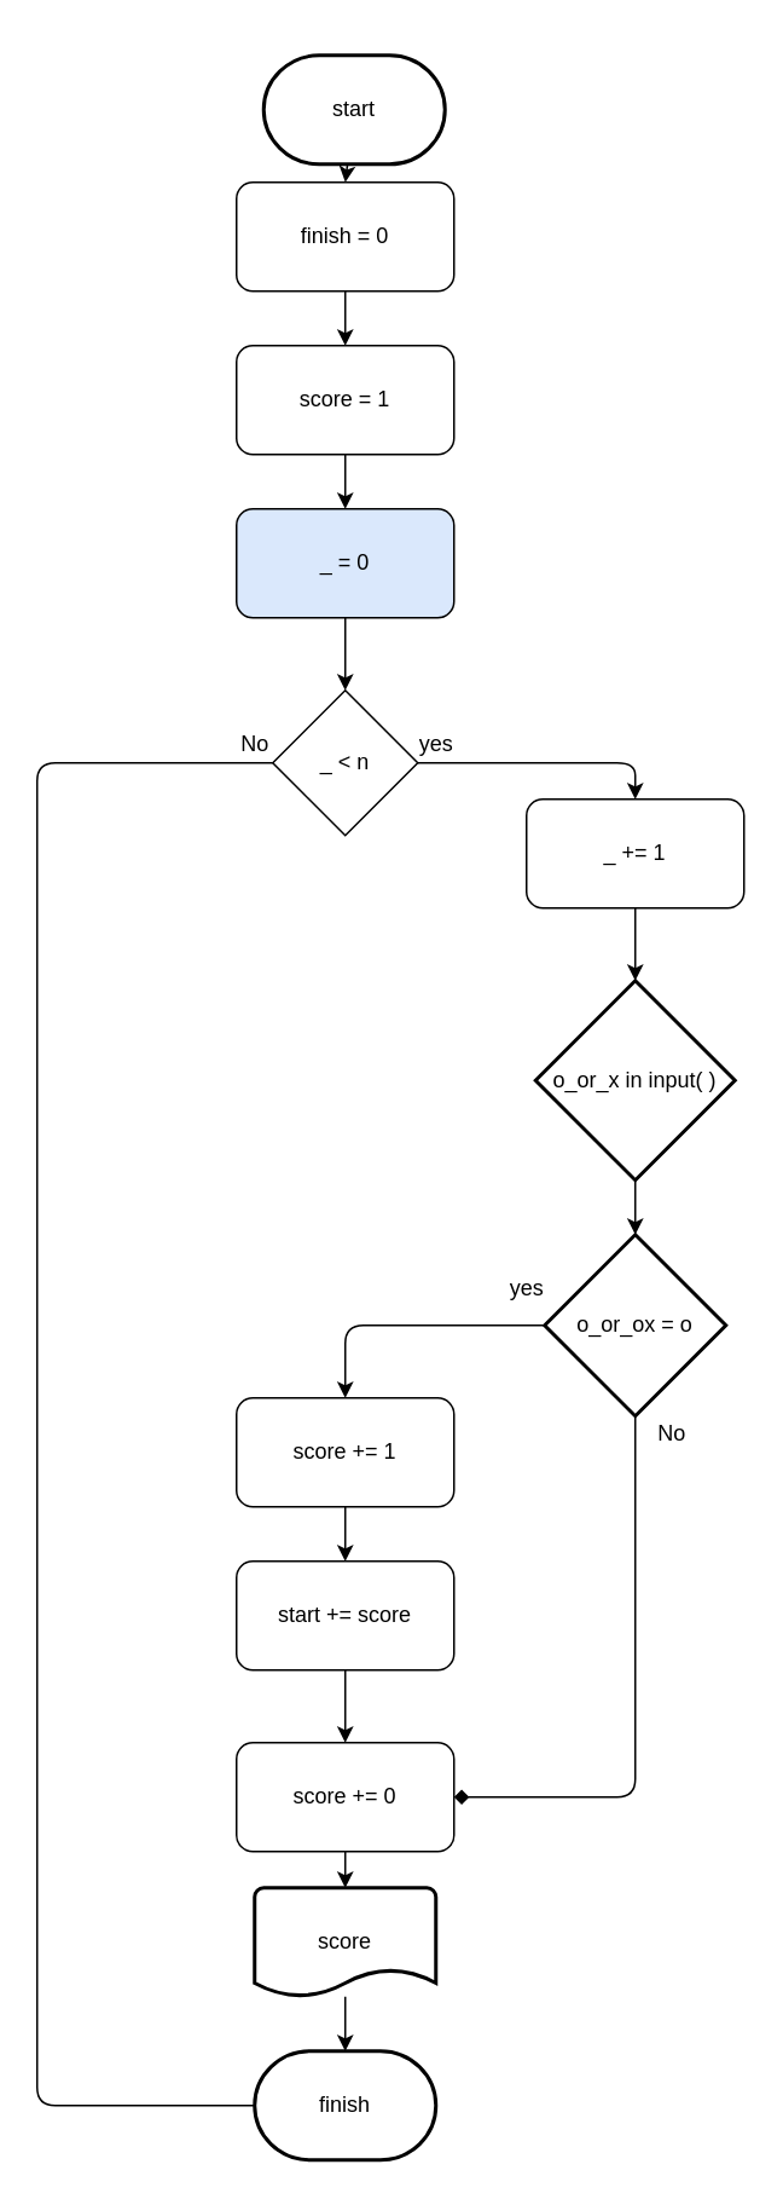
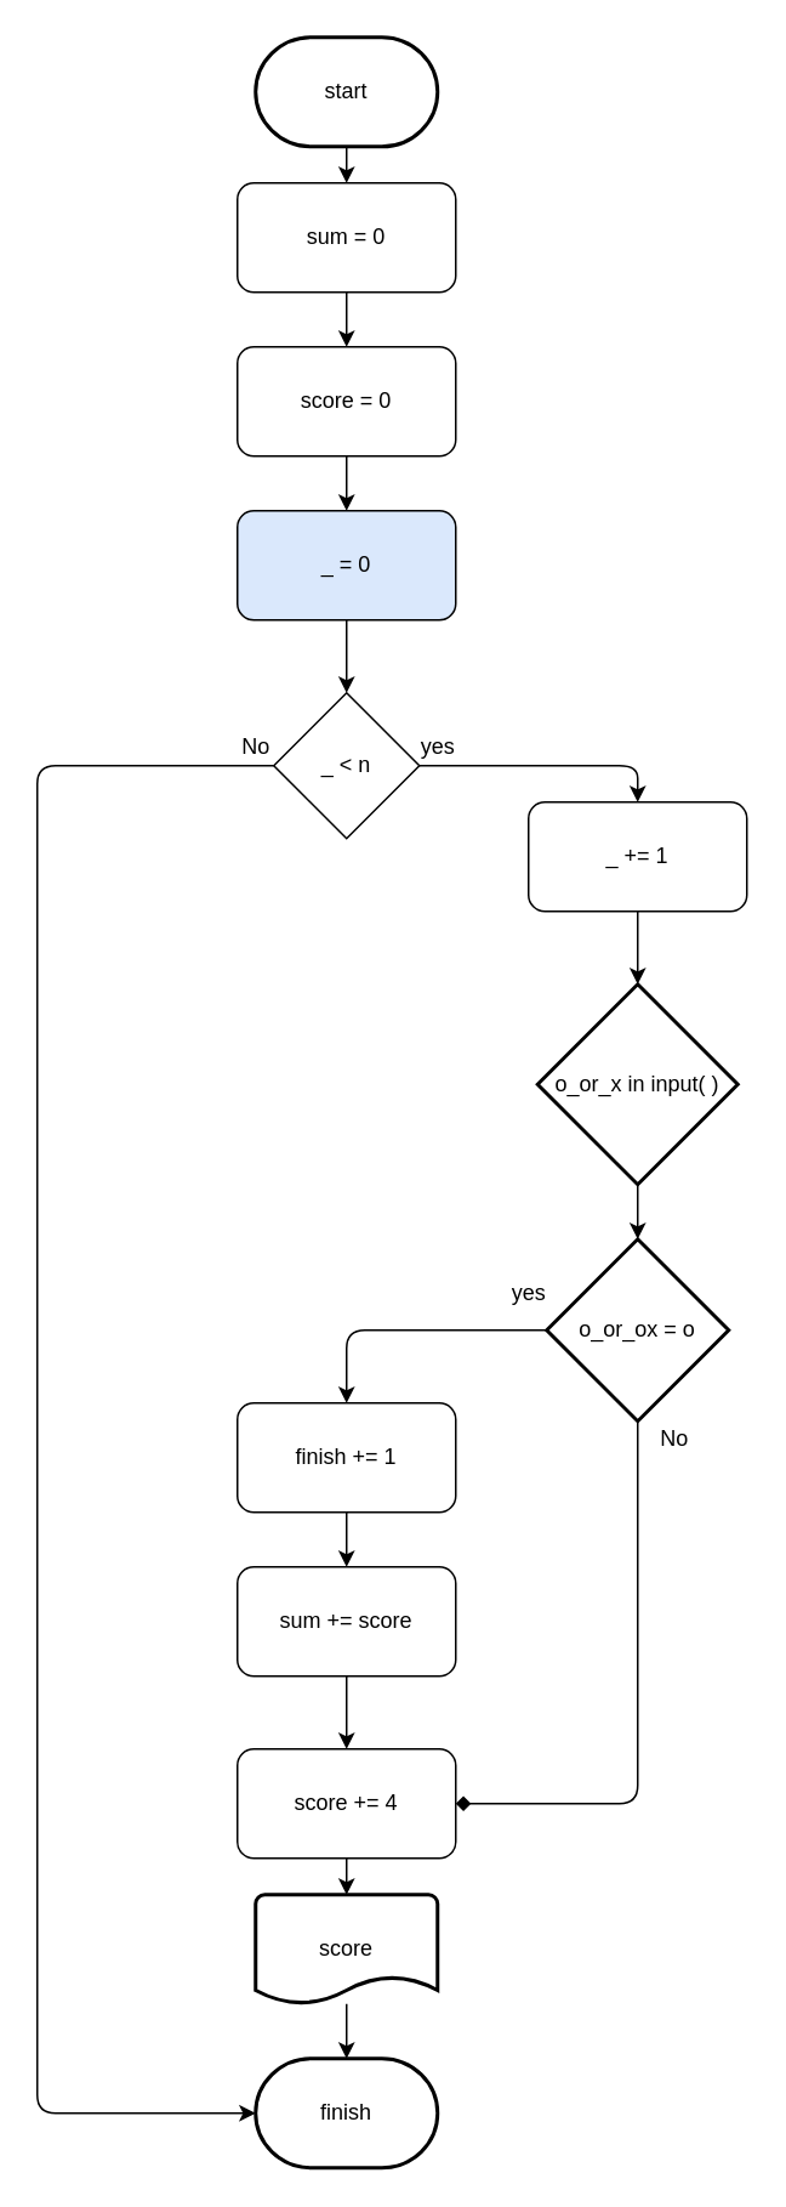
  <mxCell id="0" />
  <mxCell id="1" parent="0" />
  <mxCell id="2" style="edgeStyle=none;html=1;" edge="1" parent="1" source="3"><mxGeometry relative="1" as="geometry"><mxPoint x="190" y="100" as="targetPoint" /></mxGeometry></mxCell>
- <mxCell id="3" value="start" style="strokeWidth=2;html=1;shape=mxgraph.flowchart.terminator;whiteSpace=wrap;" vertex="1" parent="1"><mxGeometry x="145" y="30" width="100" height="60" as="geometry" /></mxCell>
+ <mxCell id="3" value="start" style="strokeWidth=2;html=1;shape=mxgraph.flowchart.terminator;whiteSpace=wrap;" vertex="1" parent="1"><mxGeometry x="140" y="20" width="100" height="60" as="geometry" /></mxCell>
  <mxCell id="4" style="edgeStyle=none;html=1;" edge="1" parent="1" source="6"><mxGeometry relative="1" as="geometry"><mxPoint x="190" y="160" as="targetPoint" /></mxGeometry></mxCell>
  <mxCell id="5" style="edgeStyle=none;html=1;" edge="1" parent="1" source="6"><mxGeometry relative="1" as="geometry"><mxPoint x="190" y="190" as="targetPoint" /></mxGeometry></mxCell>
- <mxCell id="6" value="finish = 0" style="rounded=1;whiteSpace=wrap;html=1;" vertex="1" parent="1"><mxGeometry x="130" y="100" width="120" height="60" as="geometry" /></mxCell>
+ <mxCell id="6" value="sum = 0" style="rounded=1;whiteSpace=wrap;html=1;" vertex="1" parent="1"><mxGeometry x="130" y="100" width="120" height="60" as="geometry" /></mxCell>
  <mxCell id="7" style="edgeStyle=none;html=1;" edge="1" parent="1" source="8"><mxGeometry relative="1" as="geometry"><mxPoint x="190" y="280" as="targetPoint" /></mxGeometry></mxCell>
- <mxCell id="8" value="score = 1" style="rounded=1;whiteSpace=wrap;html=1;" vertex="1" parent="1"><mxGeometry x="130" y="190" width="120" height="60" as="geometry" /></mxCell>
+ <mxCell id="8" value="score = 0" style="rounded=1;whiteSpace=wrap;html=1;" vertex="1" parent="1"><mxGeometry x="130" y="190" width="120" height="60" as="geometry" /></mxCell>
  <mxCell id="9" style="edgeStyle=none;html=1;" edge="1" parent="1" source="10"><mxGeometry relative="1" as="geometry"><mxPoint x="190" y="380" as="targetPoint" /></mxGeometry></mxCell>
  <mxCell id="10" value="_ = 0" style="rounded=1;whiteSpace=wrap;html=1;fillColor=#dae8fc;" vertex="1" parent="1"><mxGeometry x="130" y="280" width="120" height="60" as="geometry" /></mxCell>
- <mxCell id="11" style="edgeStyle=none;html=1;entryX=0;entryY=0.5;entryDx=0;entryDy=0;entryPerimeter=0;endArrow=none;" edge="1" parent="1" source="13" target="33"><mxGeometry relative="1" as="geometry"><mxPoint x="20" y="450" as="targetPoint" /><Array as="points"><mxPoint x="20" y="420" /><mxPoint x="20" y="1160" /></Array></mxGeometry></mxCell>
+ <mxCell id="11" style="edgeStyle=none;html=1;entryX=0;entryY=0.5;entryDx=0;entryDy=0;entryPerimeter=0;" edge="1" parent="1" source="13" target="33"><mxGeometry relative="1" as="geometry"><mxPoint x="20" y="450" as="targetPoint" /><Array as="points"><mxPoint x="20" y="420" /><mxPoint x="20" y="1160" /></Array></mxGeometry></mxCell>
  <mxCell id="12" style="edgeStyle=none;html=1;" edge="1" parent="1" source="13"><mxGeometry relative="1" as="geometry"><mxPoint x="350" y="440" as="targetPoint" /><Array as="points"><mxPoint x="350" y="420" /></Array></mxGeometry></mxCell>
  <mxCell id="13" value="_ &amp;lt; n" style="rhombus;whiteSpace=wrap;html=1;" vertex="1" parent="1"><mxGeometry x="150" y="380" width="80" height="80" as="geometry" /></mxCell>
  <mxCell id="14" value="No" style="text;html=1;align=center;verticalAlign=middle;resizable=0;points=[];autosize=1;strokeColor=none;fillColor=none;" vertex="1" parent="1"><mxGeometry x="125" y="400" width="30" height="20" as="geometry" /></mxCell>
  <mxCell id="15" value="yes" style="text;html=1;align=center;verticalAlign=middle;resizable=0;points=[];autosize=1;strokeColor=none;fillColor=none;" vertex="1" parent="1"><mxGeometry x="225" y="400" width="30" height="20" as="geometry" /></mxCell>
  <mxCell id="16" style="edgeStyle=none;html=1;" edge="1" parent="1" source="17"><mxGeometry relative="1" as="geometry"><mxPoint x="350" y="540" as="targetPoint" /></mxGeometry></mxCell>
  <mxCell id="17" value="_ += 1" style="rounded=1;whiteSpace=wrap;html=1;" vertex="1" parent="1"><mxGeometry x="290" y="440" width="120" height="60" as="geometry" /></mxCell>
  <mxCell id="18" style="edgeStyle=none;html=1;" edge="1" parent="1" source="19"><mxGeometry relative="1" as="geometry"><mxPoint x="350" y="680" as="targetPoint" /></mxGeometry></mxCell>
  <mxCell id="19" value="o_or_x in input( )" style="strokeWidth=2;html=1;shape=mxgraph.flowchart.decision;whiteSpace=wrap;" vertex="1" parent="1"><mxGeometry x="295" y="540" width="110" height="110" as="geometry" /></mxCell>
  <mxCell id="20" style="edgeStyle=none;html=1;" edge="1" parent="1" source="22"><mxGeometry relative="1" as="geometry"><mxPoint x="190" y="770" as="targetPoint" /><Array as="points"><mxPoint x="190" y="730" /></Array></mxGeometry></mxCell>
  <mxCell id="21" style="edgeStyle=none;html=1;entryX=1;entryY=0.5;entryDx=0;entryDy=0;endArrow=diamond;" edge="1" parent="1" source="22" target="29"><mxGeometry relative="1" as="geometry"><Array as="points"><mxPoint x="350" y="990" /></Array></mxGeometry></mxCell>
  <mxCell id="22" value="o_or_ox = o" style="strokeWidth=2;html=1;shape=mxgraph.flowchart.decision;whiteSpace=wrap;" vertex="1" parent="1"><mxGeometry x="300" y="680" width="100" height="100" as="geometry" /></mxCell>
  <mxCell id="23" value="yes" style="text;html=1;align=center;verticalAlign=middle;resizable=0;points=[];autosize=1;strokeColor=none;fillColor=none;" vertex="1" parent="1"><mxGeometry x="275" y="700" width="30" height="20" as="geometry" /></mxCell>
  <mxCell id="24" style="edgeStyle=none;html=1;" edge="1" parent="1" source="25"><mxGeometry relative="1" as="geometry"><mxPoint x="190" y="860" as="targetPoint" /></mxGeometry></mxCell>
- <mxCell id="25" value="score += 1" style="rounded=1;whiteSpace=wrap;html=1;" vertex="1" parent="1"><mxGeometry x="130" y="770" width="120" height="60" as="geometry" /></mxCell>
+ <mxCell id="25" value="finish += 1" style="rounded=1;whiteSpace=wrap;html=1;" vertex="1" parent="1"><mxGeometry x="130" y="770" width="120" height="60" as="geometry" /></mxCell>
  <mxCell id="26" style="edgeStyle=none;html=1;" edge="1" parent="1" source="27"><mxGeometry relative="1" as="geometry"><mxPoint x="190" y="960" as="targetPoint" /></mxGeometry></mxCell>
- <mxCell id="27" value="start += score" style="rounded=1;whiteSpace=wrap;html=1;" vertex="1" parent="1"><mxGeometry x="130" y="860" width="120" height="60" as="geometry" /></mxCell>
+ <mxCell id="27" value="sum += score" style="rounded=1;whiteSpace=wrap;html=1;" vertex="1" parent="1"><mxGeometry x="130" y="860" width="120" height="60" as="geometry" /></mxCell>
  <mxCell id="28" style="edgeStyle=none;html=1;" edge="1" parent="1" source="29"><mxGeometry relative="1" as="geometry"><mxPoint x="190" y="1040" as="targetPoint" /></mxGeometry></mxCell>
- <mxCell id="29" value="score += 0" style="rounded=1;whiteSpace=wrap;html=1;" vertex="1" parent="1"><mxGeometry x="130" y="960" width="120" height="60" as="geometry" /></mxCell>
+ <mxCell id="29" value="score += 4" style="rounded=1;whiteSpace=wrap;html=1;" vertex="1" parent="1"><mxGeometry x="130" y="960" width="120" height="60" as="geometry" /></mxCell>
  <mxCell id="30" value="No" style="text;html=1;align=center;verticalAlign=middle;resizable=0;points=[];autosize=1;strokeColor=none;fillColor=none;" vertex="1" parent="1"><mxGeometry x="355" y="780" width="30" height="20" as="geometry" /></mxCell>
  <mxCell id="31" style="edgeStyle=none;html=1;" edge="1" parent="1" source="32"><mxGeometry relative="1" as="geometry"><mxPoint x="190" y="1130" as="targetPoint" /></mxGeometry></mxCell>
  <mxCell id="32" value="score" style="strokeWidth=2;html=1;shape=mxgraph.flowchart.document2;whiteSpace=wrap;size=0.25;" vertex="1" parent="1"><mxGeometry x="140" y="1040" width="100" height="60" as="geometry" /></mxCell>
  <mxCell id="33" value="finish" style="strokeWidth=2;html=1;shape=mxgraph.flowchart.terminator;whiteSpace=wrap;" vertex="1" parent="1"><mxGeometry x="140" y="1130" width="100" height="60" as="geometry" /></mxCell>
